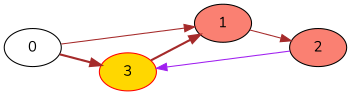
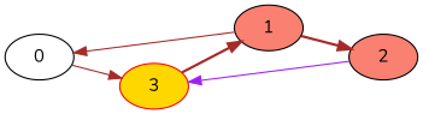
  digraph {
    fontname=Nunito
    rankdir=LR
    node [color=black fillcolor=salmon fontname=Nunito style=filled]
    edge [color=brown fontname=Nunito heightLimit=10 primaryType=mainStreet secondaryType=none style=solid village=Triangle weight=10]
    0 [fillcolor=white]
    3 [color=red fillcolor=gold]
    1
    2
-   0 -> 3 [heightLimit=3 primaryType=sideStreet style=bold]
-   0 -> 1 [heightLimit=3 primaryType=sideStreet secondaryType=tunnel]
+   0 -> 3 [heightLimit=3 primaryType=sideStreet]
+   1 -> 0 [heightLimit=3 primaryType=sideStreet secondaryType=tunnel]
    3 -> 1 [style=bold]
-   1 -> 2
+   1 -> 2 [style=bold]
    2 -> 3 [color=purple]
  }
